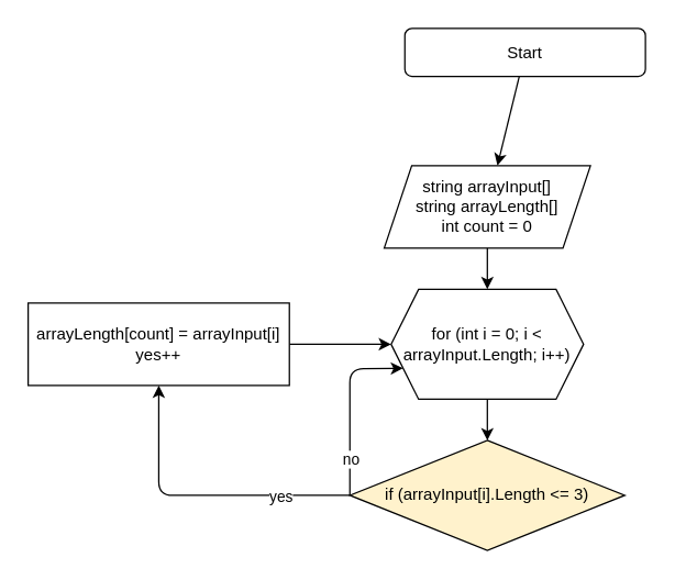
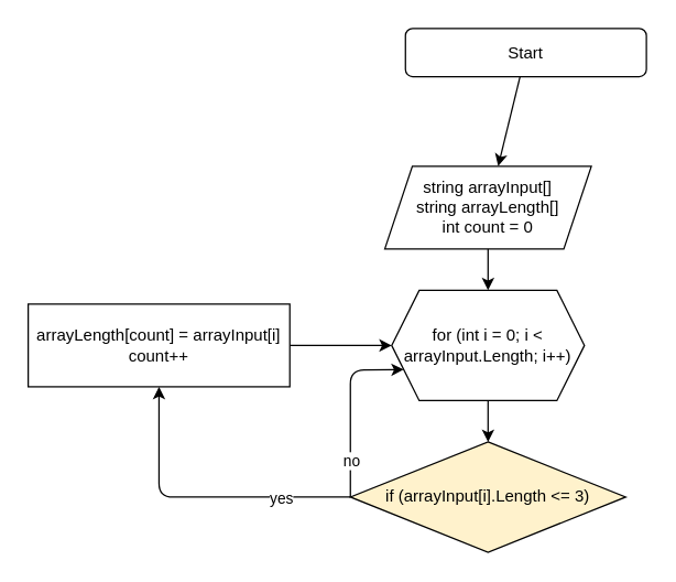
  <mxCell id="0" />
  <mxCell id="1" parent="0" />
  <mxCell id="2" value="" style="edgeStyle=none;html=1;" edge="1" parent="1" source="3" target="7"><mxGeometry relative="1" as="geometry" /></mxCell>
  <mxCell id="3" value="Start" style="rounded=1;whiteSpace=wrap;html=1;" vertex="1" parent="1"><mxGeometry x="294" y="20" width="175" height="35" as="geometry" /></mxCell>
  <mxCell id="4" value="" style="edgeStyle=none;html=1;" edge="1" parent="1" source="5" target="12"><mxGeometry relative="1" as="geometry" /></mxCell>
  <mxCell id="5" value="for (int i = 0; i &amp;lt; arrayInput.Length; i++)" style="shape=hexagon;perimeter=hexagonPerimeter2;whiteSpace=wrap;html=1;fixedSize=1;" vertex="1" parent="1"><mxGeometry x="284" y="210" width="140" height="80" as="geometry" /></mxCell>
  <mxCell id="6" value="" style="edgeStyle=none;html=1;" edge="1" parent="1" source="7" target="5"><mxGeometry relative="1" as="geometry" /></mxCell>
  <mxCell id="7" value="string arrayInput[]&lt;br&gt;string arrayLength[]&lt;br&gt;int count = 0" style="shape=parallelogram;perimeter=parallelogramPerimeter;whiteSpace=wrap;html=1;fixedSize=1;" vertex="1" parent="1"><mxGeometry x="279" y="120" width="150" height="60" as="geometry" /></mxCell>
  <mxCell id="8" style="edgeStyle=none;html=1;entryX=0.5;entryY=1;entryDx=0;entryDy=0;" edge="1" parent="1" source="12" target="14"><mxGeometry relative="1" as="geometry"><Array as="points"><mxPoint x="115" y="360" /></Array></mxGeometry></mxCell>
  <mxCell id="9" value="yes" style="edgeLabel;html=1;align=center;verticalAlign=middle;resizable=0;points=[];" vertex="1" connectable="0" parent="8"><mxGeometry x="-0.538" relative="1" as="geometry"><mxPoint as="offset" /></mxGeometry></mxCell>
  <mxCell id="10" style="edgeStyle=none;html=1;exitX=0;exitY=0.5;exitDx=0;exitDy=0;entryX=0;entryY=0.75;entryDx=0;entryDy=0;" edge="1" parent="1" source="12" target="5"><mxGeometry relative="1" as="geometry"><mxPoint x="280" y="260" as="targetPoint" /><Array as="points"><mxPoint x="254" y="268" /></Array></mxGeometry></mxCell>
  <mxCell id="11" value="no" style="edgeLabel;html=1;align=center;verticalAlign=middle;resizable=0;points=[];" vertex="1" connectable="0" parent="10"><mxGeometry x="-0.584" relative="1" as="geometry"><mxPoint as="offset" /></mxGeometry></mxCell>
  <mxCell id="12" value="if (arrayInput[i].Length &amp;lt;= 3)" style="rhombus;whiteSpace=wrap;html=1;fillColor=#fff2cc;" vertex="1" parent="1"><mxGeometry x="254" y="320" width="200" height="80" as="geometry" /></mxCell>
  <mxCell id="13" value="" style="edgeStyle=none;html=1;" edge="1" parent="1" source="14" target="5"><mxGeometry relative="1" as="geometry" /></mxCell>
- <mxCell id="14" value="&lt;span&gt;arrayLength[&lt;/span&gt;count&lt;span&gt;] =&amp;nbsp;&lt;/span&gt;arrayInput[i]&lt;br&gt;yes++" style="rounded=0;whiteSpace=wrap;html=1;" vertex="1" parent="1"><mxGeometry x="20" y="220" width="190" height="60" as="geometry" /></mxCell>
+ <mxCell id="14" value="&lt;span&gt;arrayLength[&lt;/span&gt;count&lt;span&gt;] =&amp;nbsp;&lt;/span&gt;arrayInput[i]&lt;br&gt;count++" style="rounded=0;whiteSpace=wrap;html=1;" vertex="1" parent="1"><mxGeometry x="20" y="220" width="190" height="60" as="geometry" /></mxCell>
